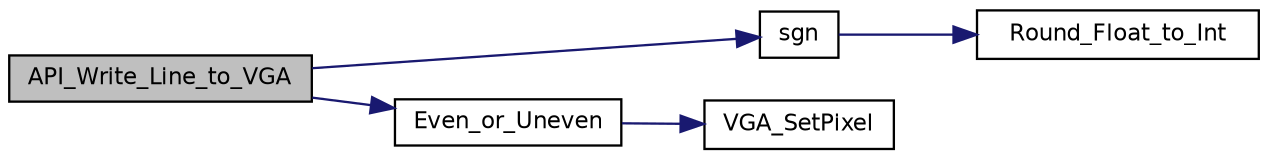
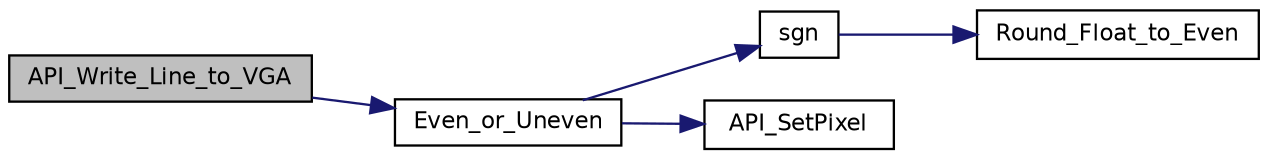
  digraph {
    rankdir=LR
    node [color=black fillcolor=white fontname=Helvetica fontsize=10 shape=record style=filled]
    edge [color=midnightblue fontname=Helvetica fontsize=10 labelfontname=Helvetica labelfontsize=10 style=solid]
    n1 [fillcolor=grey75 fontcolor=black height=0.2 label=API_Write_Line_to_VGA width=0.4]
    n2 [height=0.2 label=Even_or_Uneven width=0.4]
    n3 [height=0.2 label=sgn width=0.4]
-   n4 [height=0.2 label=VGA_SetPixel width=0.4]
-   n5 [height=0.2 label=Round_Float_to_Int width=0.4]
+   n4 [height=0.2 label=API_SetPixel width=0.4]
+   n5 [height=0.2 label=Round_Float_to_Even width=0.4]
    n1 -> n2
-   n1 -> n3
+   n2 -> n3
    n2 -> n4
    n3 -> n5
  }
